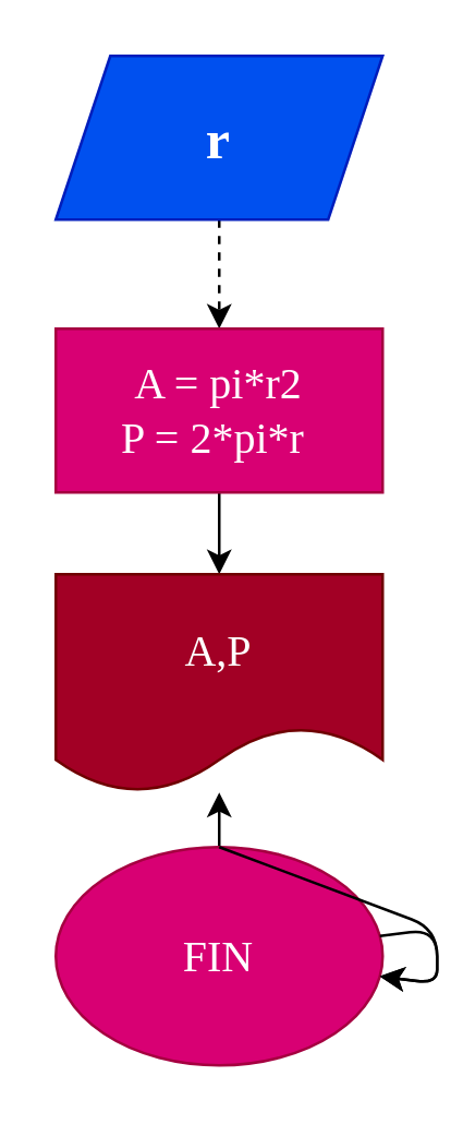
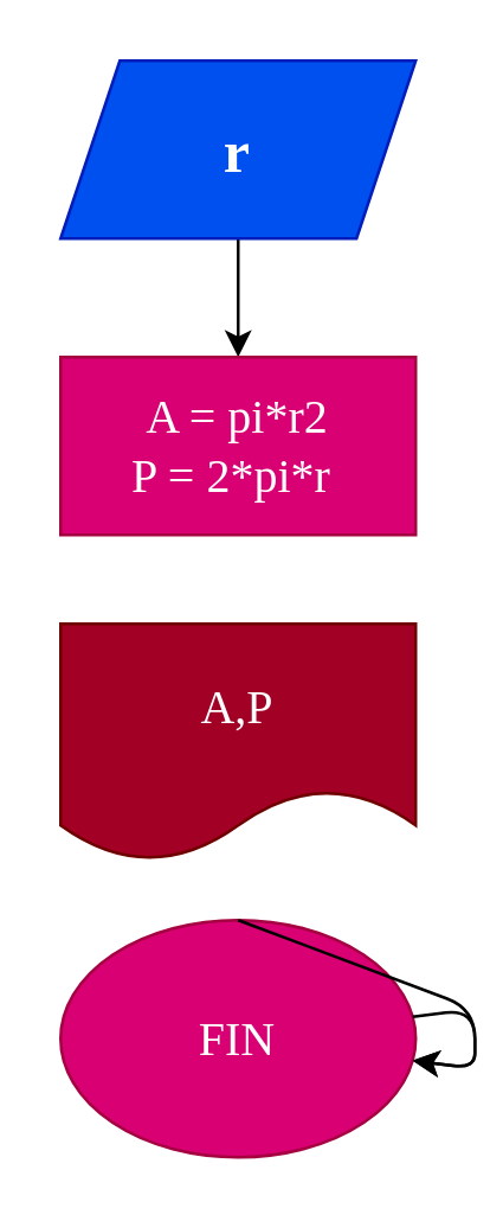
  <mxCell id="0" />
  <mxCell id="1" parent="0" />
- <mxCell id="2" style="edgeStyle=none;html=1;exitX=0.5;exitY=1;exitDx=0;exitDy=0;entryX=0.5;entryY=0;entryDx=0;entryDy=0;fontFamily=Comic Sans MS;fontSize=16;dashed=1;" edge="1" parent="1" source="3" target="5"><mxGeometry relative="1" as="geometry" /></mxCell>
+ <mxCell id="2" style="edgeStyle=none;html=1;exitX=0.5;exitY=1;exitDx=0;exitDy=0;entryX=0.5;entryY=0;entryDx=0;entryDy=0;fontFamily=Comic Sans MS;fontSize=16;" edge="1" parent="1" source="3" target="5"><mxGeometry relative="1" as="geometry" /></mxCell>
  <mxCell id="3" value="r" style="shape=parallelogram;perimeter=parallelogramPerimeter;whiteSpace=wrap;html=1;fixedSize=1;rotation=0;fillColor=#0050ef;fontColor=#ffffff;strokeColor=#001DBC;fontFamily=Comic Sans MS;fontStyle=1;fontSize=20;" vertex="1" parent="1"><mxGeometry x="20" y="20" width="120" height="60" as="geometry" /></mxCell>
- <mxCell id="4" style="edgeStyle=none;html=1;exitX=0.5;exitY=1;exitDx=0;exitDy=0;entryX=0.5;entryY=0;entryDx=0;entryDy=0;fontFamily=Comic Sans MS;fontSize=16;" edge="1" parent="1" source="5" target="6"><mxGeometry relative="1" as="geometry" /></mxCell>
  <mxCell id="5" value="A = pi*r2&lt;br&gt;P = 2*pi*r&amp;nbsp;" style="rounded=0;whiteSpace=wrap;html=1;fontFamily=Comic Sans MS;fontSize=16;fillColor=#d80073;fontColor=#ffffff;strokeColor=#A50040;" vertex="1" parent="1"><mxGeometry x="20" y="120" width="120" height="60" as="geometry" /></mxCell>
  <mxCell id="6" value="A,P" style="shape=document;whiteSpace=wrap;html=1;boundedLbl=1;fontFamily=Comic Sans MS;fontSize=16;fillColor=#a20025;fontColor=#ffffff;strokeColor=#6F0000;" vertex="1" parent="1"><mxGeometry x="20" y="210" width="120" height="80" as="geometry" /></mxCell>
- <mxCell id="7" style="edgeStyle=none;html=1;exitX=0.5;exitY=0;exitDx=0;exitDy=0;fontFamily=Comic Sans MS;fontSize=16;" edge="1" parent="1" source="8" target="6"><mxGeometry relative="1" as="geometry" /></mxCell>
  <mxCell id="8" value="FIN" style="ellipse;whiteSpace=wrap;html=1;fontFamily=Comic Sans MS;fontSize=16;fillColor=#d80073;fontColor=#ffffff;strokeColor=#A50040;" vertex="1" parent="1"><mxGeometry x="20" y="310" width="120" height="80" as="geometry" /></mxCell>
  <mxCell id="9" style="edgeStyle=none;html=1;fontFamily=Comic Sans MS;fontSize=16;" edge="1" parent="1" source="8" target="8"><mxGeometry relative="1" as="geometry" /></mxCell>
  <mxCell id="10" style="edgeStyle=none;html=1;exitX=0.5;exitY=0;exitDx=0;exitDy=0;fontFamily=Comic Sans MS;fontSize=16;" edge="1" parent="1" source="8" target="8"><mxGeometry relative="1" as="geometry" /></mxCell>
